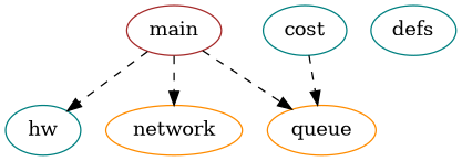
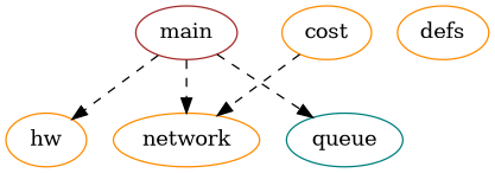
  digraph {
    node [color=darkorange]
    edge [style=dashed]
    main [color=brown]
-   hw [color=teal]
-   queue
+   hw
+   queue [color=teal]
    network
-   cost [color=teal]
-   defs [color=teal]
+   cost
+   defs
    main -> hw
    main -> queue
    main -> network
-   cost -> queue
+   cost -> network
  }
